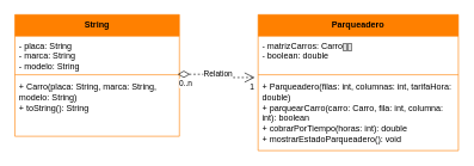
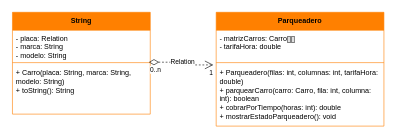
  <mxCell id="0" />
  <mxCell id="1" parent="0" />
  <mxCell id="2" value="Parqueadero" style="swimlane;fontStyle=1;align=center;verticalAlign=top;childLayout=stackLayout;horizontal=1;startSize=30;horizontalStack=0;resizeParent=1;resizeParentMax=0;resizeLast=0;collapsible=1;marginBottom=0;whiteSpace=wrap;html=1;shadow=0;fillColor=#FF8000;strokeColor=#FF8000;" parent="1" vertex="1"><mxGeometry x="360" y="20" width="280" height="190" as="geometry" /></mxCell>
- <mxCell id="3" value="- matrizCarros: Carro[][]&lt;div&gt;- boolean: double&amp;nbsp;&lt;br&gt;&lt;div&gt;&lt;br&gt;&lt;/div&gt;&lt;/div&gt;" style="text;strokeColor=none;fillColor=none;align=left;verticalAlign=top;spacingLeft=4;spacingRight=4;overflow=hidden;rotatable=0;points=[[0,0.5],[1,0.5]];portConstraint=eastwest;whiteSpace=wrap;html=1;" parent="2" vertex="1"><mxGeometry y="30" width="280" height="50" as="geometry" /></mxCell>
+ <mxCell id="3" value="- matrizCarros: Carro[][]&lt;div&gt;- tarifaHora: double&amp;nbsp;&lt;br&gt;&lt;div&gt;&lt;br&gt;&lt;/div&gt;&lt;/div&gt;" style="text;strokeColor=none;fillColor=none;align=left;verticalAlign=top;spacingLeft=4;spacingRight=4;overflow=hidden;rotatable=0;points=[[0,0.5],[1,0.5]];portConstraint=eastwest;whiteSpace=wrap;html=1;" parent="2" vertex="1"><mxGeometry y="30" width="280" height="50" as="geometry" /></mxCell>
  <mxCell id="4" value="" style="line;strokeWidth=1;fillColor=none;align=left;verticalAlign=middle;spacingTop=-1;spacingLeft=3;spacingRight=3;rotatable=0;labelPosition=right;points=[];portConstraint=eastwest;strokeColor=inherit;" parent="2" vertex="1"><mxGeometry y="80" width="280" height="8" as="geometry" /></mxCell>
  <mxCell id="5" value="+ Parqueadero(filas: int, columnas: int, tarifaHora: double)&lt;div&gt;+ parquearCarro(carro: Carro, fila: int, columna: int): boolean&lt;br&gt;&lt;/div&gt;&lt;div&gt;+ cobrarPorTiempo(horas: int): double&lt;br&gt;&lt;/div&gt;&lt;div&gt;+ mostrarEstadoParqueadero(): void&lt;br&gt;&lt;/div&gt;&lt;div&gt;&lt;br&gt;&lt;/div&gt;" style="text;strokeColor=none;fillColor=none;align=left;verticalAlign=top;spacingLeft=4;spacingRight=4;overflow=hidden;rotatable=0;points=[[0,0.5],[1,0.5]];portConstraint=eastwest;whiteSpace=wrap;html=1;" parent="2" vertex="1"><mxGeometry y="88" width="280" height="102" as="geometry" /></mxCell>
  <mxCell id="6" value="String" style="swimlane;fontStyle=1;align=center;verticalAlign=top;childLayout=stackLayout;horizontal=1;startSize=30;horizontalStack=0;resizeParent=1;resizeParentMax=0;resizeLast=0;collapsible=1;marginBottom=0;whiteSpace=wrap;html=1;shadow=0;fillColor=#FF8000;strokeColor=#FF8000;" vertex="1" parent="1"><mxGeometry x="20" y="20" width="230" height="170" as="geometry" /></mxCell>
- <mxCell id="7" value="- placa: String&lt;div&gt;- marca: String&lt;br&gt;&lt;/div&gt;&lt;div&gt;- modelo: String&lt;br&gt;&lt;/div&gt;" style="text;strokeColor=none;fillColor=none;align=left;verticalAlign=top;spacingLeft=4;spacingRight=4;overflow=hidden;rotatable=0;points=[[0,0.5],[1,0.5]];portConstraint=eastwest;whiteSpace=wrap;html=1;" vertex="1" parent="6"><mxGeometry y="30" width="230" height="50" as="geometry" /></mxCell>
+ <mxCell id="7" value="- placa: Relation&lt;div&gt;- marca: String&lt;br&gt;&lt;/div&gt;&lt;div&gt;- modelo: String&lt;br&gt;&lt;/div&gt;" style="text;strokeColor=none;fillColor=none;align=left;verticalAlign=top;spacingLeft=4;spacingRight=4;overflow=hidden;rotatable=0;points=[[0,0.5],[1,0.5]];portConstraint=eastwest;whiteSpace=wrap;html=1;" vertex="1" parent="6"><mxGeometry y="30" width="230" height="50" as="geometry" /></mxCell>
  <mxCell id="8" value="" style="line;strokeWidth=1;fillColor=none;align=left;verticalAlign=middle;spacingTop=-1;spacingLeft=3;spacingRight=3;rotatable=0;labelPosition=right;points=[];portConstraint=eastwest;strokeColor=inherit;" vertex="1" parent="6"><mxGeometry y="80" width="230" height="8" as="geometry" /></mxCell>
  <mxCell id="9" value="&lt;div&gt;+ Carro(placa: String, marca: String, modelo: String)&lt;br&gt;&lt;/div&gt;&lt;div&gt;+ toString(): String&lt;br&gt;&lt;/div&gt;" style="text;strokeColor=none;fillColor=none;align=left;verticalAlign=top;spacingLeft=4;spacingRight=4;overflow=hidden;rotatable=0;points=[[0,0.5],[1,0.5]];portConstraint=eastwest;whiteSpace=wrap;html=1;" vertex="1" parent="6"><mxGeometry y="88" width="230" height="82" as="geometry" /></mxCell>
  <mxCell id="10" value="Relation" style="endArrow=open;html=1;endSize=12;startArrow=diamondThin;startSize=14;startFill=0;edgeStyle=orthogonalEdgeStyle;rounded=0;exitX=0.99;exitY=1.066;exitDx=0;exitDy=0;exitPerimeter=0;entryX=-0.017;entryY=1.157;entryDx=0;entryDy=0;entryPerimeter=0;dashed=1;" edge="1" parent="1" source="7" target="3"><mxGeometry x="-0.006" relative="1" as="geometry"><mxPoint x="300" y="-120" as="sourcePoint" /><mxPoint x="460" y="-120" as="targetPoint" /><mxPoint as="offset" /></mxGeometry></mxCell>
  <mxCell id="11" value="0..n" style="edgeLabel;resizable=0;html=1;align=left;verticalAlign=top;" connectable="0" vertex="1" parent="10"><mxGeometry x="-1" relative="1" as="geometry" /></mxCell>
  <mxCell id="12" value="1" style="edgeLabel;resizable=0;html=1;align=right;verticalAlign=top;" connectable="0" vertex="1" parent="10"><mxGeometry x="1" relative="1" as="geometry" /></mxCell>
